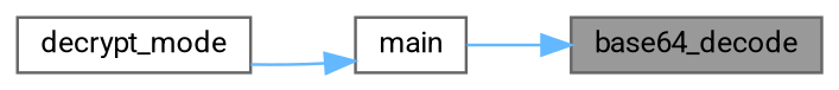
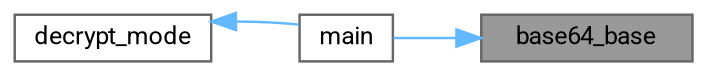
  digraph {
    fontname=Roboto
    rankdir=RL
    node [color=grey40 fillcolor=white fontname=Roboto fontsize=10 shape=box style=filled]
    edge [color=steelblue1 dir=back fontname=Roboto fontsize=10 labelfontname=Helvetica labelfontsize=10 style=solid]
-   n1 [color=gray40 fillcolor=grey60 fontcolor=black height=0.2 label=base64_decode width=0.4]
+   n1 [color=gray40 fillcolor=grey60 fontcolor=black height=0.2 label=base64_base width=0.4]
    n2 [height=0.2 label=main width=0.4]
    n3 [height=0.2 label=decrypt_mode width=0.4]
    n1 -> n2
-   n2 -> n3
+   n3 -> n2
  }
